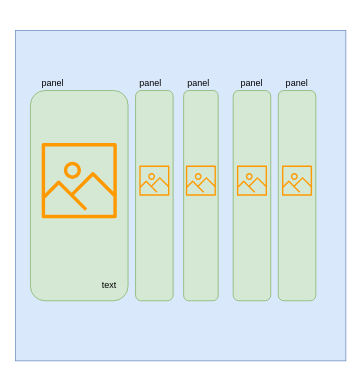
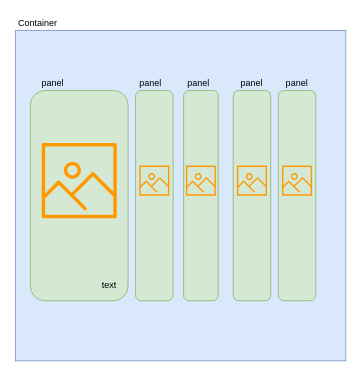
  <mxCell id="0" />
  <mxCell id="1" parent="0" />
  <mxCell id="2" value="" style="whiteSpace=wrap;html=1;aspect=fixed;fillColor=#dae8fc;strokeColor=#6c8ebf;" vertex="1" parent="1"><mxGeometry x="20" y="40" width="440" height="440" as="geometry" /></mxCell>
+ <mxCell id="3" value="Container" style="text;html=1;strokeColor=none;fillColor=none;align=center;verticalAlign=middle;whiteSpace=wrap;rounded=0;" vertex="1" parent="1"><mxGeometry x="30" y="20" width="40" height="20" as="geometry" /></mxCell>
  <mxCell id="4" value="" style="rounded=1;whiteSpace=wrap;html=1;fillColor=#d5e8d4;strokeColor=#82b366;" vertex="1" parent="1"><mxGeometry x="40" y="120" width="130" height="280" as="geometry" /></mxCell>
  <mxCell id="5" value="" style="rounded=1;whiteSpace=wrap;html=1;fillColor=#d5e8d4;strokeColor=#82b366;" vertex="1" parent="1"><mxGeometry x="180" y="120" width="50" height="280" as="geometry" /></mxCell>
  <mxCell id="6" value="" style="rounded=1;whiteSpace=wrap;html=1;fillColor=#d5e8d4;strokeColor=#82b366;" vertex="1" parent="1"><mxGeometry x="244" y="120" width="46" height="280" as="geometry" /></mxCell>
  <mxCell id="7" value="" style="rounded=1;whiteSpace=wrap;html=1;fillColor=#d5e8d4;strokeColor=#82b366;" vertex="1" parent="1"><mxGeometry x="310" y="120" width="50" height="280" as="geometry" /></mxCell>
  <mxCell id="8" value="" style="rounded=1;whiteSpace=wrap;html=1;fillColor=#d5e8d4;strokeColor=#82b366;" vertex="1" parent="1"><mxGeometry x="370" y="120" width="50" height="280" as="geometry" /></mxCell>
  <mxCell id="9" value="panel" style="text;html=1;strokeColor=none;fillColor=none;align=center;verticalAlign=middle;whiteSpace=wrap;rounded=0;" vertex="1" parent="1"><mxGeometry x="50" y="100" width="40" height="20" as="geometry" /></mxCell>
  <mxCell id="10" value="panel" style="text;html=1;strokeColor=none;fillColor=none;align=center;verticalAlign=middle;whiteSpace=wrap;rounded=0;" vertex="1" parent="1"><mxGeometry x="180" y="100" width="40" height="20" as="geometry" /></mxCell>
  <mxCell id="11" value="panel" style="text;html=1;strokeColor=none;fillColor=none;align=center;verticalAlign=middle;whiteSpace=wrap;rounded=0;" vertex="1" parent="1"><mxGeometry x="244" y="100" width="40" height="20" as="geometry" /></mxCell>
  <mxCell id="12" value="panel" style="text;html=1;strokeColor=none;fillColor=none;align=center;verticalAlign=middle;whiteSpace=wrap;rounded=0;" vertex="1" parent="1"><mxGeometry x="315" y="100" width="40" height="20" as="geometry" /></mxCell>
  <mxCell id="13" value="panel" style="text;html=1;strokeColor=none;fillColor=none;align=center;verticalAlign=middle;whiteSpace=wrap;rounded=0;" vertex="1" parent="1"><mxGeometry x="375" y="100" width="40" height="20" as="geometry" /></mxCell>
  <mxCell id="14" value="" style="sketch=0;outlineConnect=0;fontColor=#232F3E;gradientColor=none;fillColor=#FF9900;strokeColor=none;dashed=0;verticalLabelPosition=bottom;verticalAlign=top;align=center;html=1;fontSize=12;fontStyle=0;aspect=fixed;pointerEvents=1;shape=mxgraph.aws4.container_registry_image;" vertex="1" parent="1"><mxGeometry x="55" y="190" width="100" height="100" as="geometry" /></mxCell>
  <mxCell id="15" value="" style="sketch=0;outlineConnect=0;fontColor=#232F3E;gradientColor=none;fillColor=#FF9900;strokeColor=none;dashed=0;verticalLabelPosition=bottom;verticalAlign=top;align=center;html=1;fontSize=12;fontStyle=0;aspect=fixed;pointerEvents=1;shape=mxgraph.aws4.container_registry_image;" vertex="1" parent="1"><mxGeometry x="185" y="220" width="40" height="40" as="geometry" /></mxCell>
  <mxCell id="16" value="" style="sketch=0;outlineConnect=0;fontColor=#232F3E;gradientColor=none;fillColor=#FF9900;strokeColor=none;dashed=0;verticalLabelPosition=bottom;verticalAlign=top;align=center;html=1;fontSize=12;fontStyle=0;aspect=fixed;pointerEvents=1;shape=mxgraph.aws4.container_registry_image;" vertex="1" parent="1"><mxGeometry x="247" y="220" width="40" height="40" as="geometry" /></mxCell>
  <mxCell id="17" value="" style="sketch=0;outlineConnect=0;fontColor=#232F3E;gradientColor=none;fillColor=#FF9900;strokeColor=none;dashed=0;verticalLabelPosition=bottom;verticalAlign=top;align=center;html=1;fontSize=12;fontStyle=0;aspect=fixed;pointerEvents=1;shape=mxgraph.aws4.container_registry_image;" vertex="1" parent="1"><mxGeometry x="315" y="220" width="40" height="40" as="geometry" /></mxCell>
  <mxCell id="18" value="" style="sketch=0;outlineConnect=0;fontColor=#232F3E;gradientColor=none;fillColor=#FF9900;strokeColor=none;dashed=0;verticalLabelPosition=bottom;verticalAlign=top;align=center;html=1;fontSize=12;fontStyle=0;aspect=fixed;pointerEvents=1;shape=mxgraph.aws4.container_registry_image;" vertex="1" parent="1"><mxGeometry x="375" y="220" width="40" height="40" as="geometry" /></mxCell>
  <mxCell id="19" value="text" style="text;html=1;strokeColor=none;fillColor=none;align=center;verticalAlign=middle;whiteSpace=wrap;rounded=0;" vertex="1" parent="1"><mxGeometry x="110" y="370" width="70" height="20" as="geometry" /></mxCell>
